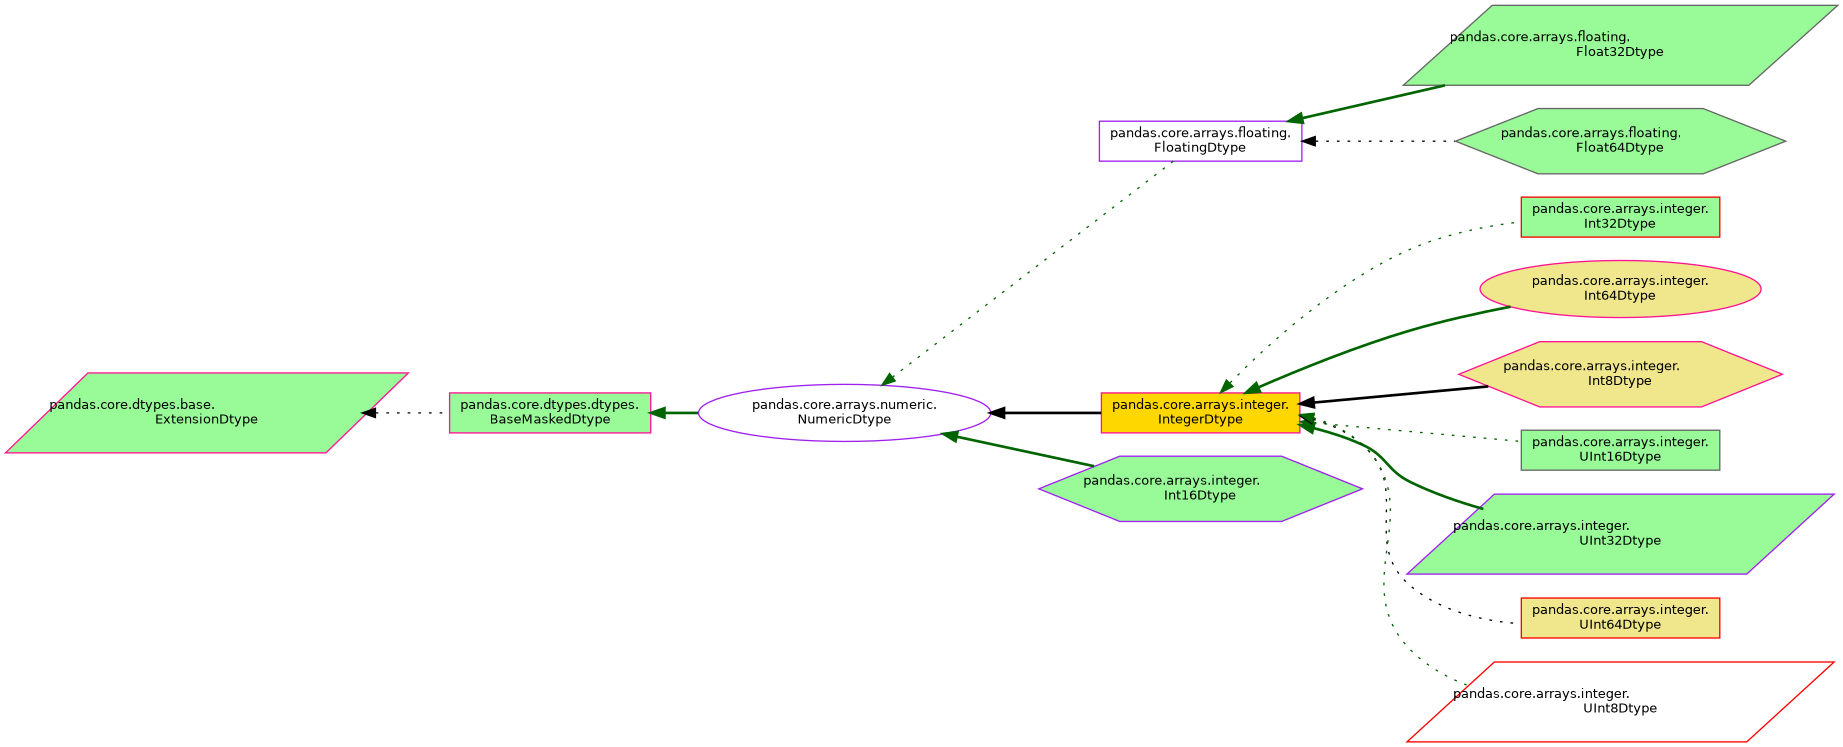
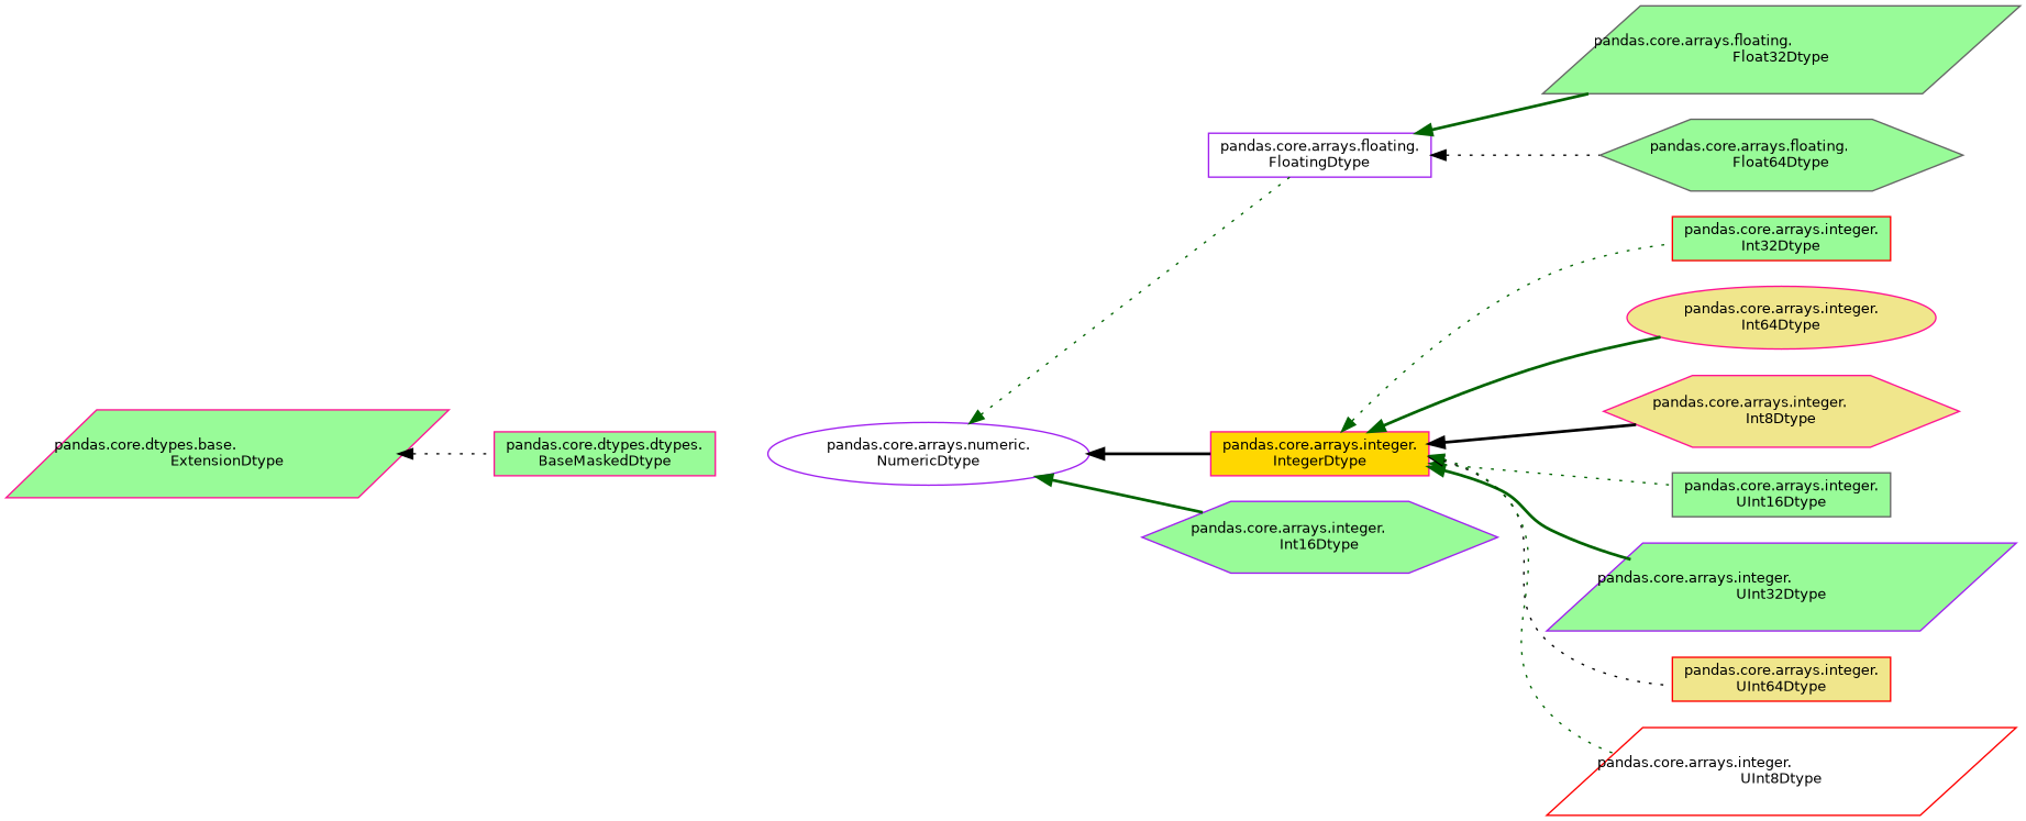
  digraph {
    rankdir=LR
    node [color=deeppink fillcolor=palegreen fontname=Helvetica fontsize=10 shape=box style=filled]
    edge [color=darkgreen dir=back fontname=Helvetica fontsize=10 labelfontname=Helvetica labelfontsize=10 style=bold]
    n1 [fontcolor=black height=0.2 label="pandas.core.dtypes.dtypes.\lBaseMaskedDtype" width=0.4]
    n2 [color=purple fillcolor=white height=0.2 label="pandas.core.arrays.numeric.\lNumericDtype" shape=ellipse width=0.4]
    n3 [color=purple fillcolor=white height=0.2 label="pandas.core.arrays.floating.\lFloatingDtype" width=0.4]
    n4 [fillcolor=gold height=0.2 label="pandas.core.arrays.integer.\lIntegerDtype" width=0.4]
    n5 [color=purple height=0.2 label="pandas.core.arrays.integer.\lInt16Dtype" shape=hexagon width=0.4]
    n6 [height=0.2 label="pandas.core.dtypes.base.\lExtensionDtype" shape=parallelogram width=0.4]
    n7 [color=gray40 height=0.2 label="pandas.core.arrays.floating.\lFloat32Dtype" shape=parallelogram width=0.4]
    n8 [color=gray40 height=0.2 label="pandas.core.arrays.floating.\lFloat64Dtype" shape=hexagon width=0.4]
    n9 [color=red height=0.2 label="pandas.core.arrays.integer.\lInt32Dtype" width=0.4]
    n10 [fillcolor=khaki height=0.2 label="pandas.core.arrays.integer.\lInt64Dtype" shape=ellipse width=0.4]
    n11 [fillcolor=khaki height=0.2 label="pandas.core.arrays.integer.\lInt8Dtype" shape=hexagon width=0.4]
    n12 [color=gray40 height=0.2 label="pandas.core.arrays.integer.\lUInt16Dtype" width=0.4]
    n13 [color=purple height=0.2 label="pandas.core.arrays.integer.\lUInt32Dtype" shape=parallelogram width=0.4]
    n14 [color=red fillcolor=khaki height=0.2 label="pandas.core.arrays.integer.\lUInt64Dtype" width=0.4]
    n15 [color=red fillcolor=white height=0.2 label="pandas.core.arrays.integer.\lUInt8Dtype" shape=parallelogram width=0.4]
-   n1 -> n2
    n2 -> n3 [style=dotted]
    n2 -> n4 [color=black]
    n2 -> n5
    n3 -> n7
    n3 -> n8 [color=black style=dotted]
    n4 -> n9 [style=dotted]
    n4 -> n10
    n4 -> n11 [color=black]
    n4 -> n12 [style=dotted]
    n4 -> n13
    n4 -> n14 [color=black style=dotted]
    n4 -> n15 [style=dotted]
    n6 -> n1 [color=black style=dotted]
  }
